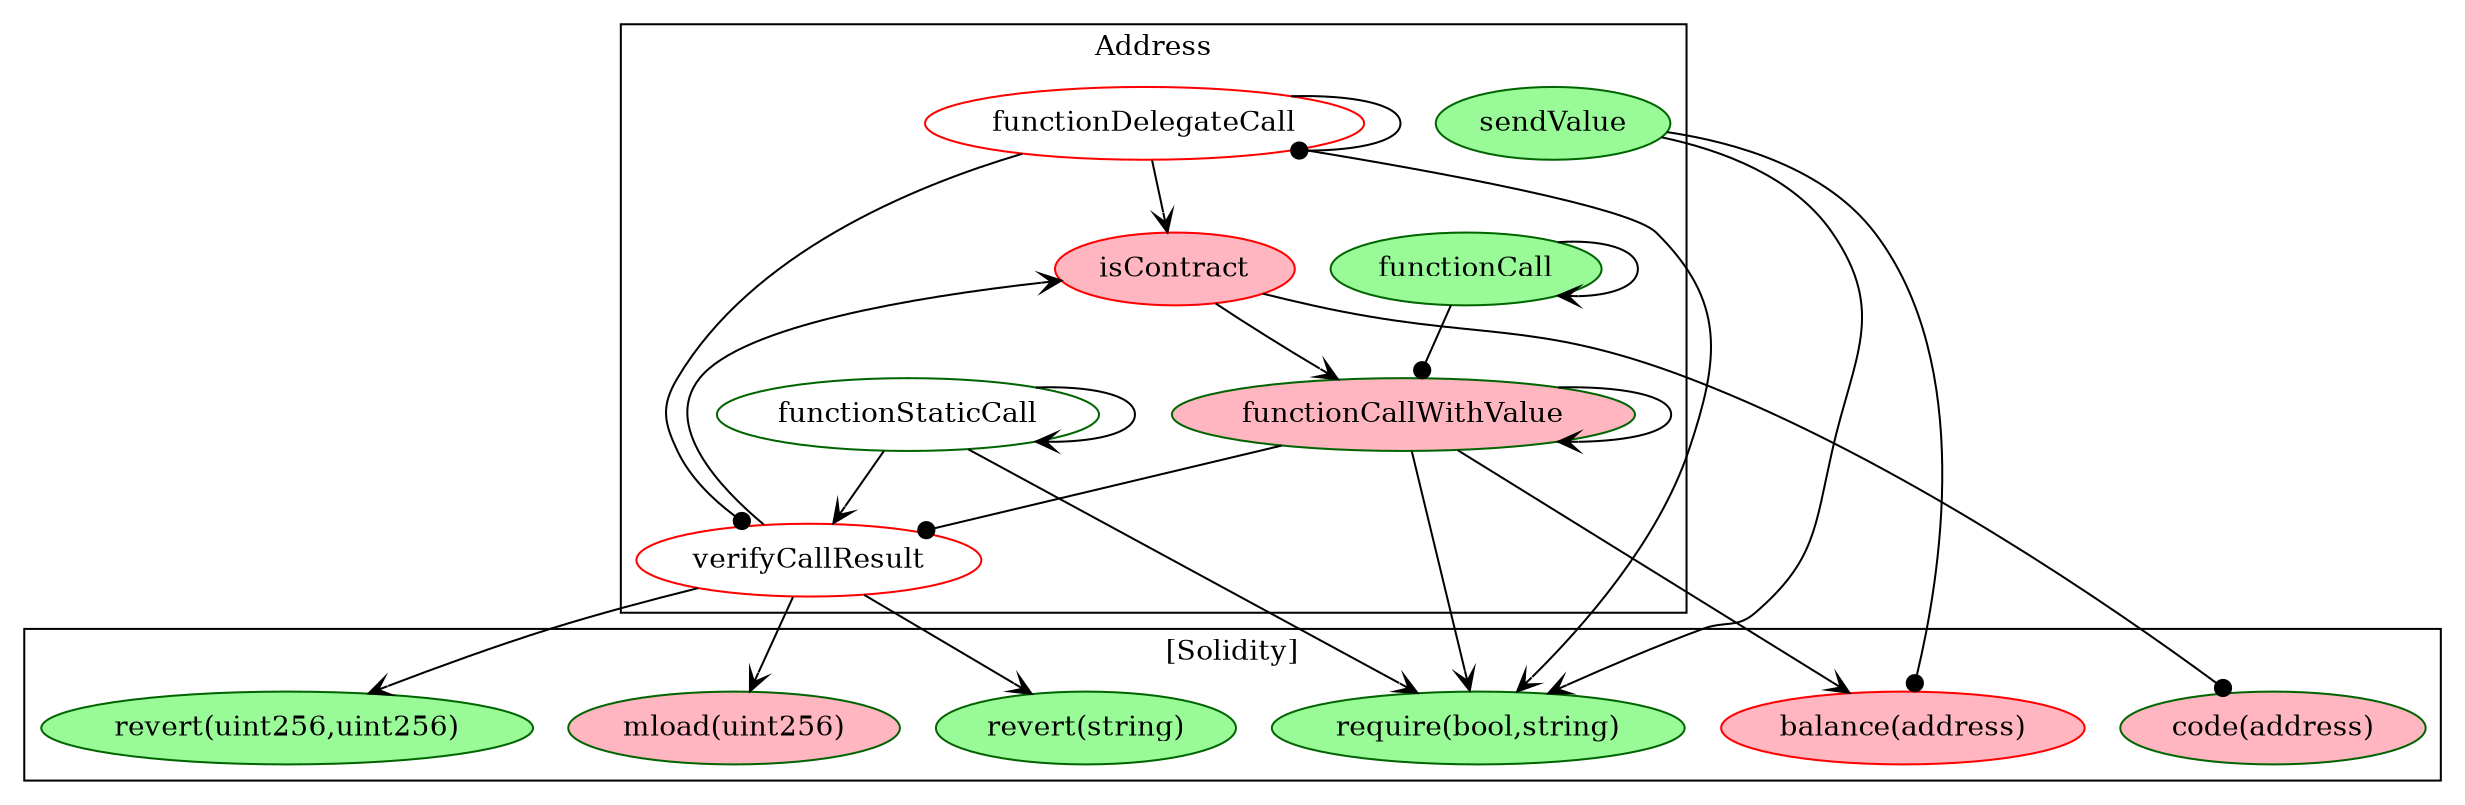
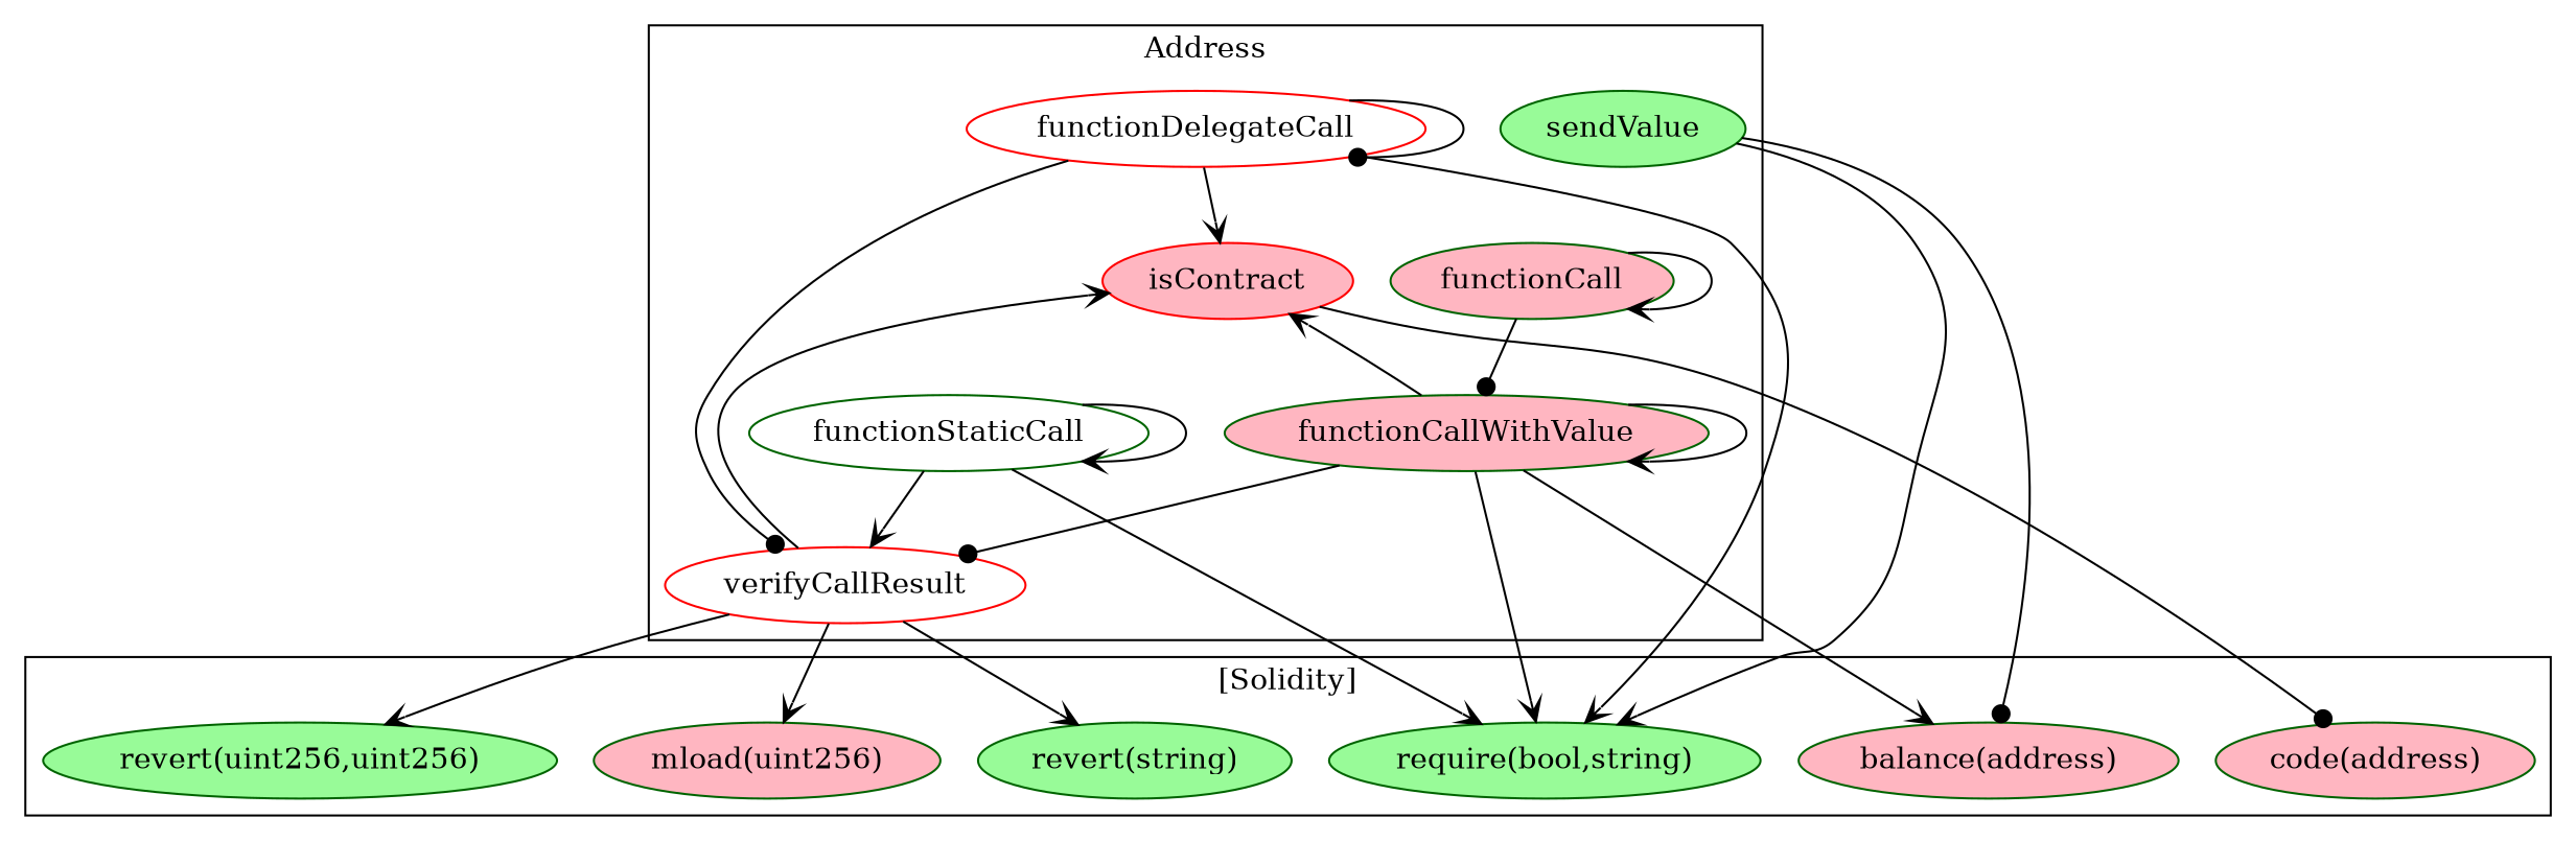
  strict digraph {
    node [color=darkgreen fillcolor=lightpink style=filled]
    edge [arrowhead=vee]
    n1 [color=red label=isContract]
-   n2 [fillcolor=palegreen label=functionCall]
+   n2 [label=functionCall]
    n3 [label=functionCallWithValue]
    n4 [fillcolor=white label=functionStaticCall]
    n5 [color=red fillcolor=white label=verifyCallResult]
    n6 [fillcolor=palegreen label=sendValue]
    n7 [color=red fillcolor=white label=functionDelegateCall]
    "code(address)"
    "require(bool,string)" [fillcolor=palegreen]
    "revert(uint256,uint256)" [fillcolor=palegreen]
    "revert(string)" [fillcolor=palegreen]
    "mload(uint256)"
-   "balance(address)" [color=red]
+   "balance(address)"
    subgraph cluster_1 {
      label=Address
      n1
      n2
      n3
      n4
      n5
      n6
      n7
    }
    subgraph cluster_2 {
      label="[Solidity]"
      "code(address)"
      "require(bool,string)"
      "revert(uint256,uint256)"
      "revert(string)"
      "mload(uint256)"
      "balance(address)"
    }
    n1 -> "code(address)" [arrowhead=dot]
    n2 -> n2
    n2 -> n3 [arrowhead=dot]
-   n1 -> n3
+   n3 -> n1
    n3 -> n3
    n3 -> n5 [arrowhead=dot]
    n3 -> "require(bool,string)"
    n3 -> "balance(address)"
    n4 -> n4
    n4 -> n5
    n4 -> "require(bool,string)"
    n5 -> n1
    n5 -> "revert(uint256,uint256)"
    n5 -> "revert(string)"
    n5 -> "mload(uint256)"
    n6 -> "require(bool,string)"
    n6 -> "balance(address)" [arrowhead=dot]
    n7 -> n1
    n7 -> n5 [arrowhead=dot]
    n7 -> n7 [arrowhead=dot]
    n7 -> "require(bool,string)"
  }
